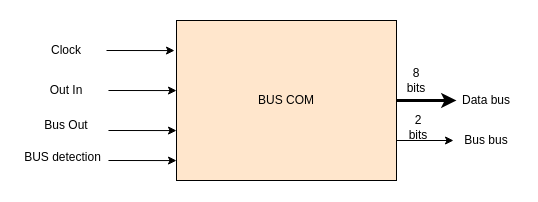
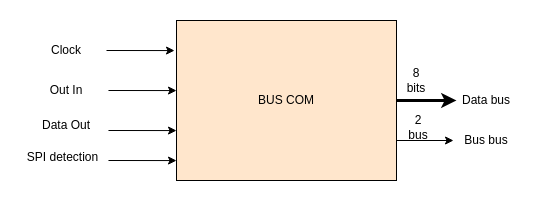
  <mxCell id="0" />
  <mxCell id="1" parent="0" />
  <mxCell id="2" style="edgeStyle=orthogonalEdgeStyle;rounded=0;orthogonalLoop=1;jettySize=auto;html=1;strokeWidth=3;" edge="1" parent="1" source="4"><mxGeometry relative="1" as="geometry"><mxPoint x="456" y="100" as="targetPoint" /></mxGeometry></mxCell>
  <mxCell id="3" style="edgeStyle=orthogonalEdgeStyle;rounded=0;orthogonalLoop=1;jettySize=auto;html=1;exitX=1;exitY=0.75;exitDx=0;exitDy=0;strokeWidth=1;" edge="1" parent="1" source="4"><mxGeometry relative="1" as="geometry"><mxPoint x="453" y="140" as="targetPoint" /></mxGeometry></mxCell>
  <mxCell id="4" value="BUS COM" style="rounded=0;whiteSpace=wrap;html=1;fillColor=#ffe6cc;" vertex="1" parent="1"><mxGeometry x="176" y="20" width="220" height="160" as="geometry" /></mxCell>
  <mxCell id="5" value="" style="endArrow=classic;html=1;entryX=-0.009;entryY=0.188;entryDx=0;entryDy=0;entryPerimeter=0;" edge="1" parent="1" target="4"><mxGeometry width="50" height="50" relative="1" as="geometry"><mxPoint x="106" y="50" as="sourcePoint" /><mxPoint x="116" y="0" as="targetPoint" /></mxGeometry></mxCell>
  <mxCell id="6" value="" style="endArrow=classic;html=1;entryX=-0.009;entryY=0.188;entryDx=0;entryDy=0;entryPerimeter=0;" edge="1" parent="1"><mxGeometry width="50" height="50" relative="1" as="geometry"><mxPoint x="107.98" y="90" as="sourcePoint" /><mxPoint x="176" y="90.08" as="targetPoint" /></mxGeometry></mxCell>
  <mxCell id="7" value="" style="endArrow=classic;html=1;entryX=-0.009;entryY=0.188;entryDx=0;entryDy=0;entryPerimeter=0;" edge="1" parent="1"><mxGeometry width="50" height="50" relative="1" as="geometry"><mxPoint x="107.98" y="130" as="sourcePoint" /><mxPoint x="176" y="130.08" as="targetPoint" /></mxGeometry></mxCell>
  <mxCell id="8" value="" style="endArrow=classic;html=1;entryX=-0.009;entryY=0.188;entryDx=0;entryDy=0;entryPerimeter=0;" edge="1" parent="1"><mxGeometry width="50" height="50" relative="1" as="geometry"><mxPoint x="107.98" y="160" as="sourcePoint" /><mxPoint x="176" y="160.08" as="targetPoint" /></mxGeometry></mxCell>
  <mxCell id="9" value="Clock" style="text;html=1;strokeColor=none;fillColor=none;align=center;verticalAlign=middle;whiteSpace=wrap;rounded=0;" vertex="1" parent="1"><mxGeometry x="46" y="40" width="40" height="20" as="geometry" /></mxCell>
  <mxCell id="10" value="Out In" style="text;html=1;strokeColor=none;fillColor=none;align=center;verticalAlign=middle;whiteSpace=wrap;rounded=0;" vertex="1" parent="1"><mxGeometry x="36" y="80" width="60" height="20" as="geometry" /></mxCell>
- <mxCell id="11" value="Bus Out" style="text;html=1;strokeColor=none;fillColor=none;align=center;verticalAlign=middle;whiteSpace=wrap;rounded=0;" vertex="1" parent="1"><mxGeometry x="36" y="120" width="60" height="10" as="geometry" /></mxCell>
- <mxCell id="12" value="BUS detection" style="text;html=1;strokeColor=none;fillColor=none;align=center;verticalAlign=middle;whiteSpace=wrap;rounded=0;" vertex="1" parent="1"><mxGeometry x="20" y="150" width="85" height="14" as="geometry" /></mxCell>
+ <mxCell id="11" value="Data Out" style="text;html=1;strokeColor=none;fillColor=none;align=center;verticalAlign=middle;whiteSpace=wrap;rounded=0;" vertex="1" parent="1"><mxGeometry x="36" y="120" width="60" height="10" as="geometry" /></mxCell>
+ <mxCell id="12" value="SPI detection" style="text;html=1;strokeColor=none;fillColor=none;align=center;verticalAlign=middle;whiteSpace=wrap;rounded=0;" vertex="1" parent="1"><mxGeometry x="20" y="150" width="85" height="14" as="geometry" /></mxCell>
  <mxCell id="13" value="Data bus" style="text;html=1;strokeColor=none;fillColor=none;align=center;verticalAlign=middle;whiteSpace=wrap;rounded=0;" vertex="1" parent="1"><mxGeometry x="456" y="90" width="60" height="20" as="geometry" /></mxCell>
  <mxCell id="14" value="8 bits" style="text;html=1;strokeColor=none;fillColor=none;align=center;verticalAlign=middle;whiteSpace=wrap;rounded=0;" vertex="1" parent="1"><mxGeometry x="406" y="70" width="20" height="20" as="geometry" /></mxCell>
- <mxCell id="15" value="2 bits" style="text;html=1;strokeColor=none;fillColor=none;align=center;verticalAlign=middle;whiteSpace=wrap;rounded=0;" vertex="1" parent="1"><mxGeometry x="408" y="117" width="20" height="20" as="geometry" /></mxCell>
+ <mxCell id="15" value="2 bus" style="text;html=1;strokeColor=none;fillColor=none;align=center;verticalAlign=middle;whiteSpace=wrap;rounded=0;" vertex="1" parent="1"><mxGeometry x="408" y="117" width="20" height="20" as="geometry" /></mxCell>
  <mxCell id="16" value="Bus bus" style="text;html=1;strokeColor=none;fillColor=none;align=center;verticalAlign=middle;whiteSpace=wrap;rounded=0;" vertex="1" parent="1"><mxGeometry x="456" y="130" width="60" height="20" as="geometry" /></mxCell>
